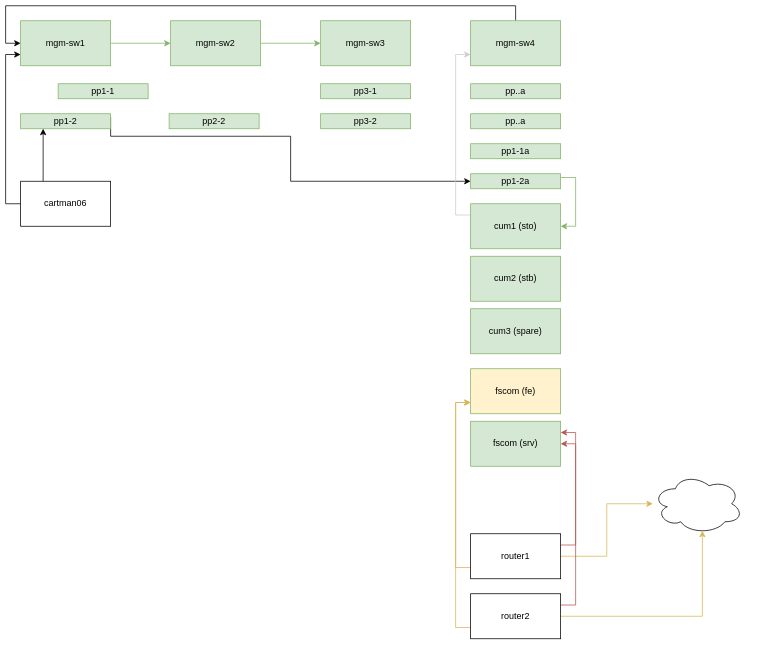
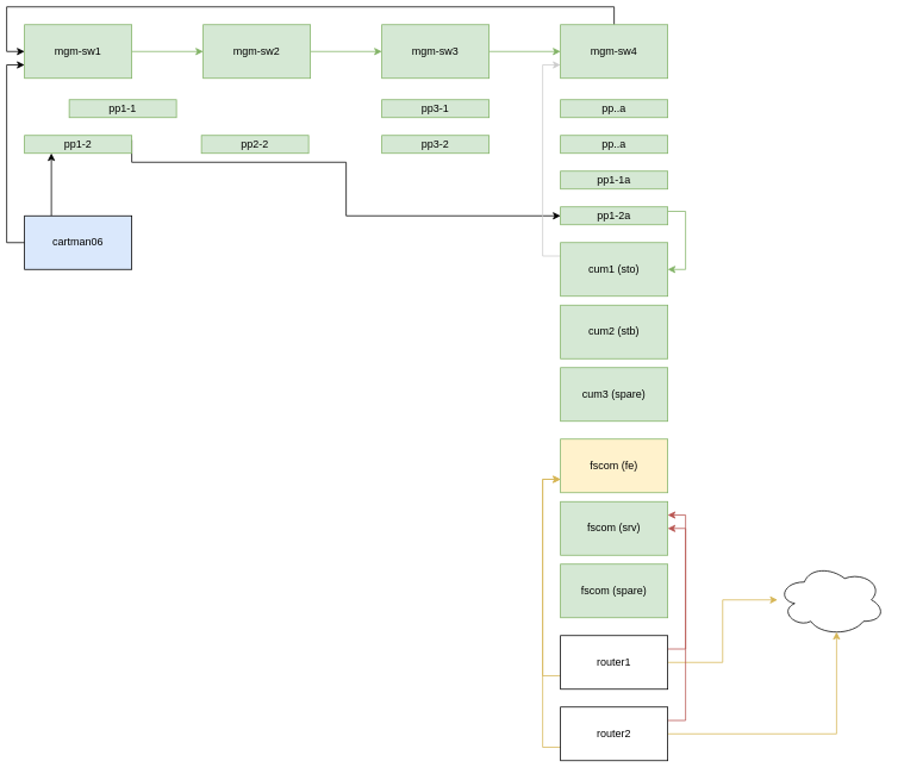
  <mxCell id="0" />
  <mxCell id="1" parent="0" />
  <mxCell id="2" value="" style="edgeStyle=orthogonalEdgeStyle;rounded=0;orthogonalLoop=1;jettySize=auto;html=1;fillColor=#d5e8d4;strokeColor=#82b366;" parent="1" source="3" target="5" edge="1"><mxGeometry relative="1" as="geometry" /></mxCell>
  <mxCell id="3" value="mgm-sw1" style="rounded=0;whiteSpace=wrap;html=1;fillColor=#d5e8d4;strokeColor=#82b366;" parent="1" vertex="1"><mxGeometry x="20" y="20" width="120" height="60" as="geometry" /></mxCell>
  <mxCell id="4" value="" style="edgeStyle=orthogonalEdgeStyle;rounded=0;orthogonalLoop=1;jettySize=auto;html=1;fillColor=#d5e8d4;strokeColor=#82b366;" parent="1" source="5" target="7" edge="1"><mxGeometry relative="1" as="geometry" /></mxCell>
  <mxCell id="5" value="mgm-sw2" style="rounded=0;whiteSpace=wrap;html=1;fillColor=#d5e8d4;strokeColor=#82b366;" parent="1" vertex="1"><mxGeometry x="220" y="20" width="120" height="60" as="geometry" /></mxCell>
+ <mxCell id="6" value="" style="edgeStyle=orthogonalEdgeStyle;rounded=0;orthogonalLoop=1;jettySize=auto;html=1;fillColor=#d5e8d4;strokeColor=#82b366;" parent="1" source="7" target="9" edge="1"><mxGeometry relative="1" as="geometry" /></mxCell>
  <mxCell id="7" value="mgm-sw3" style="rounded=0;whiteSpace=wrap;html=1;fillColor=#d5e8d4;strokeColor=#82b366;" parent="1" vertex="1"><mxGeometry x="420" y="20" width="120" height="60" as="geometry" /></mxCell>
  <mxCell id="8" style="edgeStyle=orthogonalEdgeStyle;rounded=0;orthogonalLoop=1;jettySize=auto;html=1;exitX=0.5;exitY=0;exitDx=0;exitDy=0;entryX=0;entryY=0.5;entryDx=0;entryDy=0;" parent="1" source="9" target="3" edge="1"><mxGeometry relative="1" as="geometry" /></mxCell>
  <mxCell id="9" value="mgm-sw4" style="rounded=0;whiteSpace=wrap;html=1;fillColor=#d5e8d4;strokeColor=#82b366;" parent="1" vertex="1"><mxGeometry x="620" y="20" width="120" height="60" as="geometry" /></mxCell>
  <mxCell id="10" value="pp1-1" style="rounded=0;whiteSpace=wrap;html=1;fillColor=#d5e8d4;strokeColor=#82b366;" parent="1" vertex="1"><mxGeometry x="70" y="104" width="120" height="20" as="geometry" /></mxCell>
  <mxCell id="11" style="edgeStyle=orthogonalEdgeStyle;rounded=0;orthogonalLoop=1;jettySize=auto;html=1;exitX=1;exitY=0.25;exitDx=0;exitDy=0;entryX=0;entryY=0.5;entryDx=0;entryDy=0;" edge="1" parent="1" source="12" target="18"><mxGeometry relative="1" as="geometry"><Array as="points"><mxPoint x="140" y="174" /><mxPoint x="380" y="174" /><mxPoint x="380" y="234" /></Array></mxGeometry></mxCell>
  <mxCell id="12" value="pp1-2" style="rounded=0;whiteSpace=wrap;html=1;fillColor=#d5e8d4;strokeColor=#82b366;" parent="1" vertex="1"><mxGeometry x="20" y="144" width="120" height="20" as="geometry" /></mxCell>
  <mxCell id="13" value="pp2-2" style="rounded=0;whiteSpace=wrap;html=1;fillColor=#d5e8d4;strokeColor=#82b366;" parent="1" vertex="1"><mxGeometry x="218" y="144" width="120" height="20" as="geometry" /></mxCell>
  <mxCell id="14" value="pp3-1" style="rounded=0;whiteSpace=wrap;html=1;fillColor=#d5e8d4;strokeColor=#82b366;" parent="1" vertex="1"><mxGeometry x="420" y="104" width="120" height="20" as="geometry" /></mxCell>
  <mxCell id="15" value="pp3-2" style="rounded=0;whiteSpace=wrap;html=1;fillColor=#d5e8d4;strokeColor=#82b366;" parent="1" vertex="1"><mxGeometry x="420" y="144" width="120" height="20" as="geometry" /></mxCell>
  <mxCell id="16" style="edgeStyle=orthogonalEdgeStyle;rounded=0;orthogonalLoop=1;jettySize=auto;html=1;exitX=1;exitY=0.25;exitDx=0;exitDy=0;entryX=1;entryY=0.5;entryDx=0;entryDy=0;fillColor=#d5e8d4;strokeColor=#82b366;" parent="1" source="18" target="22" edge="1"><mxGeometry relative="1" as="geometry" /></mxCell>
  <mxCell id="17" value="pp1-1a" style="rounded=0;whiteSpace=wrap;html=1;fillColor=#d5e8d4;strokeColor=#82b366;" parent="1" vertex="1"><mxGeometry x="620" y="184" width="120" height="20" as="geometry" /></mxCell>
  <mxCell id="18" value="pp1-2a" style="rounded=0;whiteSpace=wrap;html=1;fillColor=#d5e8d4;strokeColor=#82b366;" parent="1" vertex="1"><mxGeometry x="620" y="224" width="120" height="20" as="geometry" /></mxCell>
  <mxCell id="19" value="pp..a" style="rounded=0;whiteSpace=wrap;html=1;fillColor=#d5e8d4;strokeColor=#82b366;" parent="1" vertex="1"><mxGeometry x="620" y="104" width="120" height="20" as="geometry" /></mxCell>
  <mxCell id="20" value="pp..a" style="rounded=0;whiteSpace=wrap;html=1;fillColor=#d5e8d4;strokeColor=#82b366;" parent="1" vertex="1"><mxGeometry x="620" y="144" width="120" height="20" as="geometry" /></mxCell>
  <mxCell id="21" style="edgeStyle=orthogonalEdgeStyle;rounded=0;orthogonalLoop=1;jettySize=auto;html=1;exitX=0;exitY=0.25;exitDx=0;exitDy=0;entryX=0;entryY=0.75;entryDx=0;entryDy=0;strokeColor=#CCCCCC;" parent="1" source="22" target="9" edge="1"><mxGeometry relative="1" as="geometry" /></mxCell>
  <mxCell id="22" value="cum1 (sto)" style="rounded=0;whiteSpace=wrap;html=1;fillColor=#d5e8d4;strokeColor=#82b366;" parent="1" vertex="1"><mxGeometry x="620" y="264" width="120" height="60" as="geometry" /></mxCell>
  <mxCell id="23" value="cum2 (stb)" style="rounded=0;whiteSpace=wrap;html=1;fillColor=#d5e8d4;strokeColor=#82b366;" parent="1" vertex="1"><mxGeometry x="620" y="334" width="120" height="60" as="geometry" /></mxCell>
  <mxCell id="24" value="cum3 (spare)" style="rounded=0;whiteSpace=wrap;html=1;fillColor=#d5e8d4;strokeColor=#82b366;" parent="1" vertex="1"><mxGeometry x="620" y="404" width="120" height="60" as="geometry" /></mxCell>
  <mxCell id="25" style="edgeStyle=orthogonalEdgeStyle;rounded=0;orthogonalLoop=1;jettySize=auto;html=1;exitX=0.25;exitY=0;exitDx=0;exitDy=0;entryX=0.25;entryY=1;entryDx=0;entryDy=0;" parent="1" source="27" target="12" edge="1"><mxGeometry relative="1" as="geometry" /></mxCell>
  <mxCell id="26" style="edgeStyle=orthogonalEdgeStyle;rounded=0;orthogonalLoop=1;jettySize=auto;html=1;exitX=0;exitY=0.5;exitDx=0;exitDy=0;entryX=0;entryY=0.75;entryDx=0;entryDy=0;" edge="1" parent="1" source="27" target="3"><mxGeometry relative="1" as="geometry" /></mxCell>
- <mxCell id="27" value="cartman06" style="rounded=0;whiteSpace=wrap;html=1;" parent="1" vertex="1"><mxGeometry x="20" y="234" width="120" height="60" as="geometry" /></mxCell>
+ <mxCell id="27" value="cartman06" style="rounded=0;whiteSpace=wrap;html=1;fillColor=#dae8fc;" parent="1" vertex="1"><mxGeometry x="20" y="234" width="120" height="60" as="geometry" /></mxCell>
  <mxCell id="28" value="fscom (fe)" style="rounded=0;whiteSpace=wrap;html=1;fillColor=#fff2cc;strokeColor=#82b366;" parent="1" vertex="1"><mxGeometry x="620" y="484" width="120" height="60" as="geometry" /></mxCell>
  <mxCell id="29" value="fscom (srv)" style="rounded=0;whiteSpace=wrap;html=1;fillColor=#d5e8d4;strokeColor=#82b366;" parent="1" vertex="1"><mxGeometry x="620" y="554" width="120" height="60" as="geometry" /></mxCell>
+ <mxCell id="30" value="fscom (spare)" style="rounded=0;whiteSpace=wrap;html=1;fillColor=#d5e8d4;strokeColor=#82b366;" parent="1" vertex="1"><mxGeometry x="620" y="624" width="120" height="60" as="geometry" /></mxCell>
  <mxCell id="31" style="edgeStyle=orthogonalEdgeStyle;rounded=0;orthogonalLoop=1;jettySize=auto;html=1;exitX=1;exitY=0.5;exitDx=0;exitDy=0;strokeColor=#D6B656;fillColor=#fff2cc;" parent="1" source="34" target="35" edge="1"><mxGeometry relative="1" as="geometry" /></mxCell>
  <mxCell id="32" style="edgeStyle=orthogonalEdgeStyle;rounded=0;orthogonalLoop=1;jettySize=auto;html=1;exitX=1;exitY=0.25;exitDx=0;exitDy=0;entryX=1;entryY=0.5;entryDx=0;entryDy=0;strokeColor=#b85450;fillColor=#f8cecc;" parent="1" source="34" target="29" edge="1"><mxGeometry relative="1" as="geometry" /></mxCell>
  <mxCell id="33" style="edgeStyle=orthogonalEdgeStyle;rounded=0;orthogonalLoop=1;jettySize=auto;html=1;exitX=0;exitY=0.75;exitDx=0;exitDy=0;entryX=0;entryY=0.75;entryDx=0;entryDy=0;strokeColor=#D6B656;" parent="1" source="34" target="28" edge="1"><mxGeometry relative="1" as="geometry" /></mxCell>
  <mxCell id="34" value="router1" style="rounded=0;whiteSpace=wrap;html=1;" parent="1" vertex="1"><mxGeometry x="620" y="704" width="120" height="60" as="geometry" /></mxCell>
  <mxCell id="35" value="" style="ellipse;shape=cloud;whiteSpace=wrap;html=1;" parent="1" vertex="1"><mxGeometry x="863" y="624" width="120" height="80" as="geometry" /></mxCell>
  <mxCell id="36" style="edgeStyle=orthogonalEdgeStyle;rounded=0;orthogonalLoop=1;jettySize=auto;html=1;exitX=1;exitY=0.5;exitDx=0;exitDy=0;entryX=0.55;entryY=0.95;entryDx=0;entryDy=0;entryPerimeter=0;strokeColor=#D6B656;" parent="1" source="39" target="35" edge="1"><mxGeometry relative="1" as="geometry" /></mxCell>
  <mxCell id="37" style="edgeStyle=orthogonalEdgeStyle;rounded=0;orthogonalLoop=1;jettySize=auto;html=1;exitX=1;exitY=0.25;exitDx=0;exitDy=0;entryX=1;entryY=0.25;entryDx=0;entryDy=0;strokeColor=#b85450;fillColor=#f8cecc;" parent="1" source="39" target="29" edge="1"><mxGeometry relative="1" as="geometry" /></mxCell>
  <mxCell id="38" style="edgeStyle=orthogonalEdgeStyle;rounded=0;orthogonalLoop=1;jettySize=auto;html=1;exitX=1;exitY=0.75;exitDx=0;exitDy=0;entryX=0;entryY=0.75;entryDx=0;entryDy=0;strokeColor=#D6B656;" parent="1" source="39" target="28" edge="1"><mxGeometry relative="1" as="geometry"><Array as="points"><mxPoint x="600" y="829" /><mxPoint x="600" y="529" /></Array></mxGeometry></mxCell>
  <mxCell id="39" value="router2" style="rounded=0;whiteSpace=wrap;html=1;" parent="1" vertex="1"><mxGeometry x="620" y="784" width="120" height="60" as="geometry" /></mxCell>
